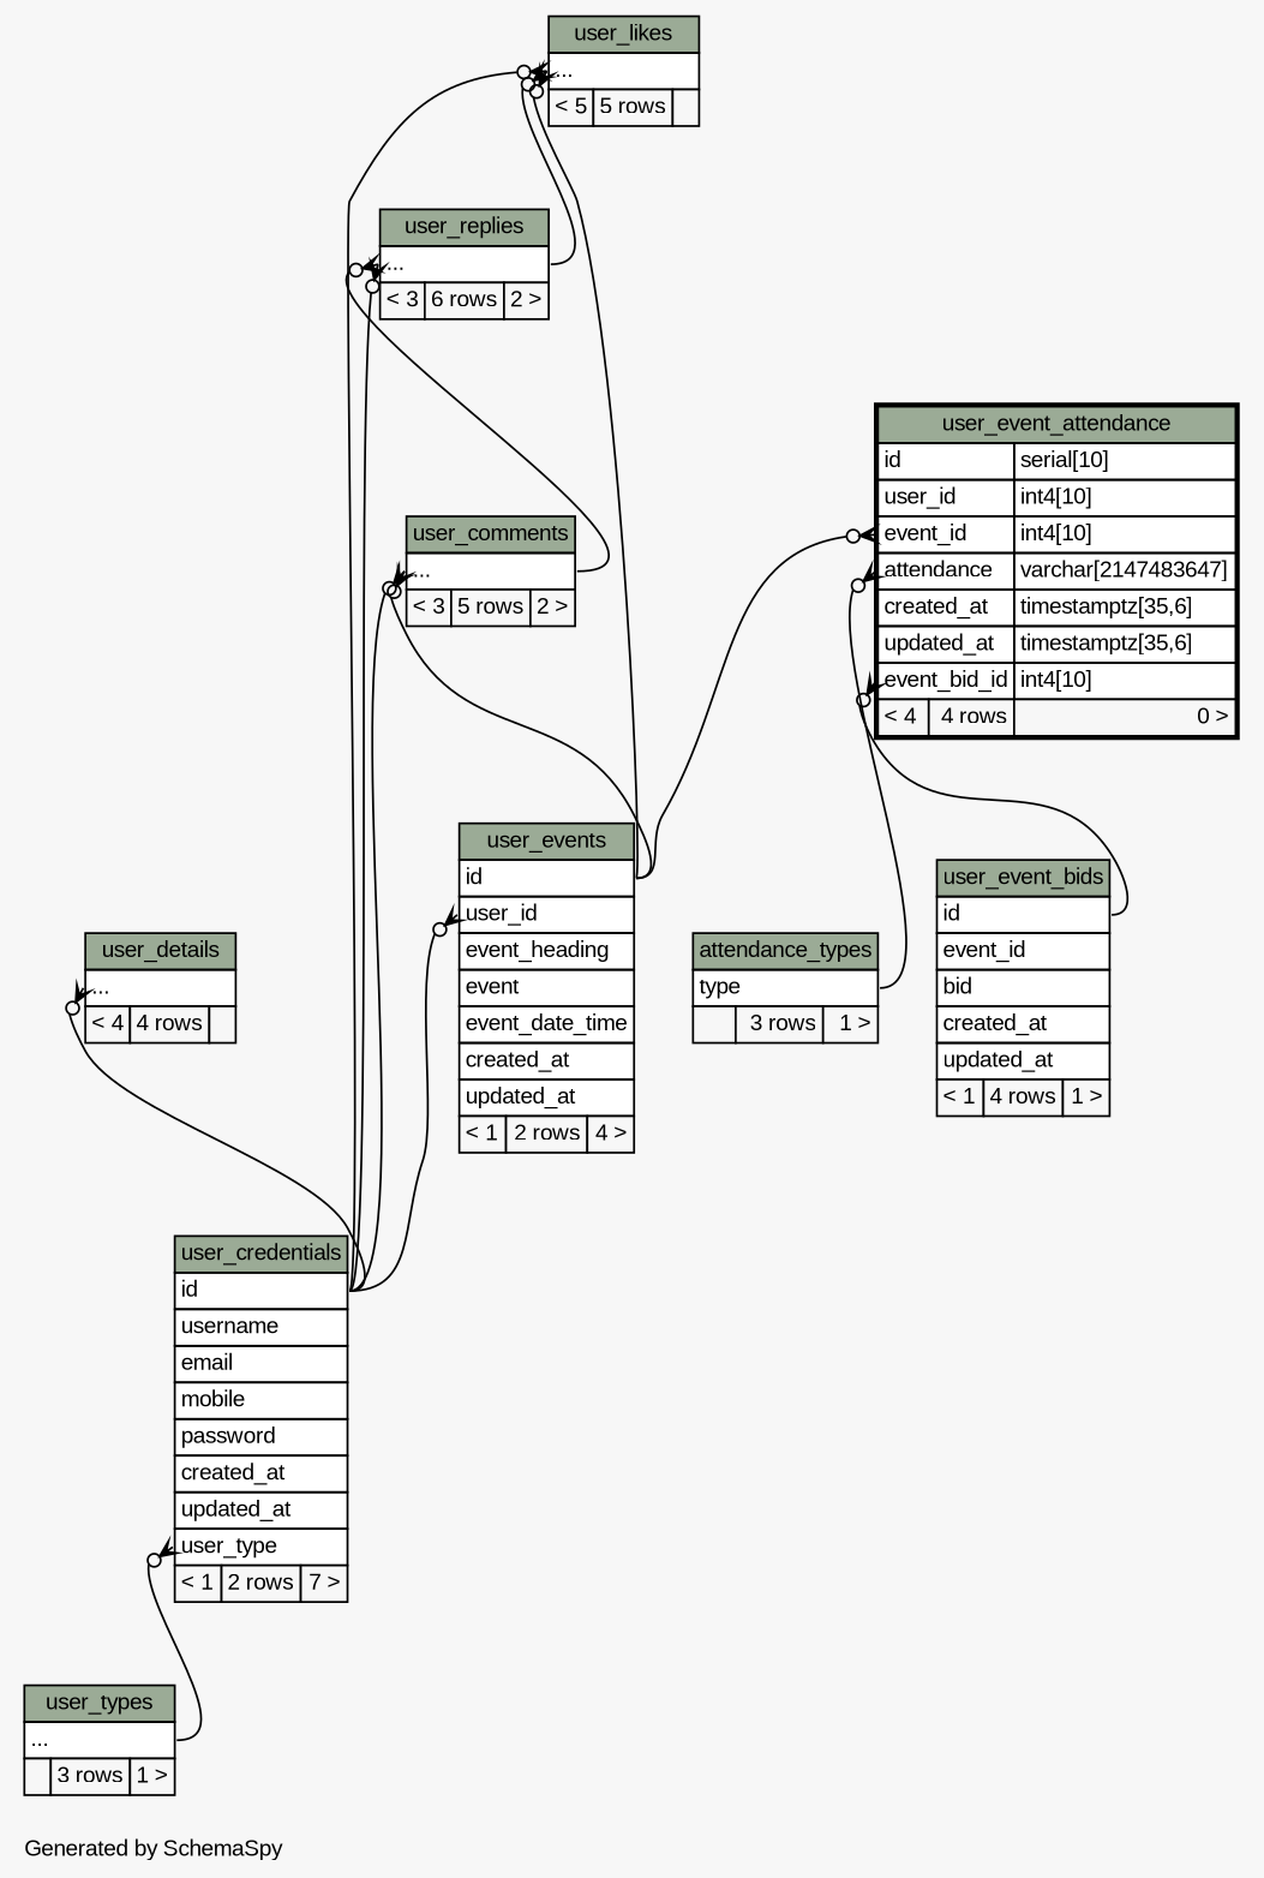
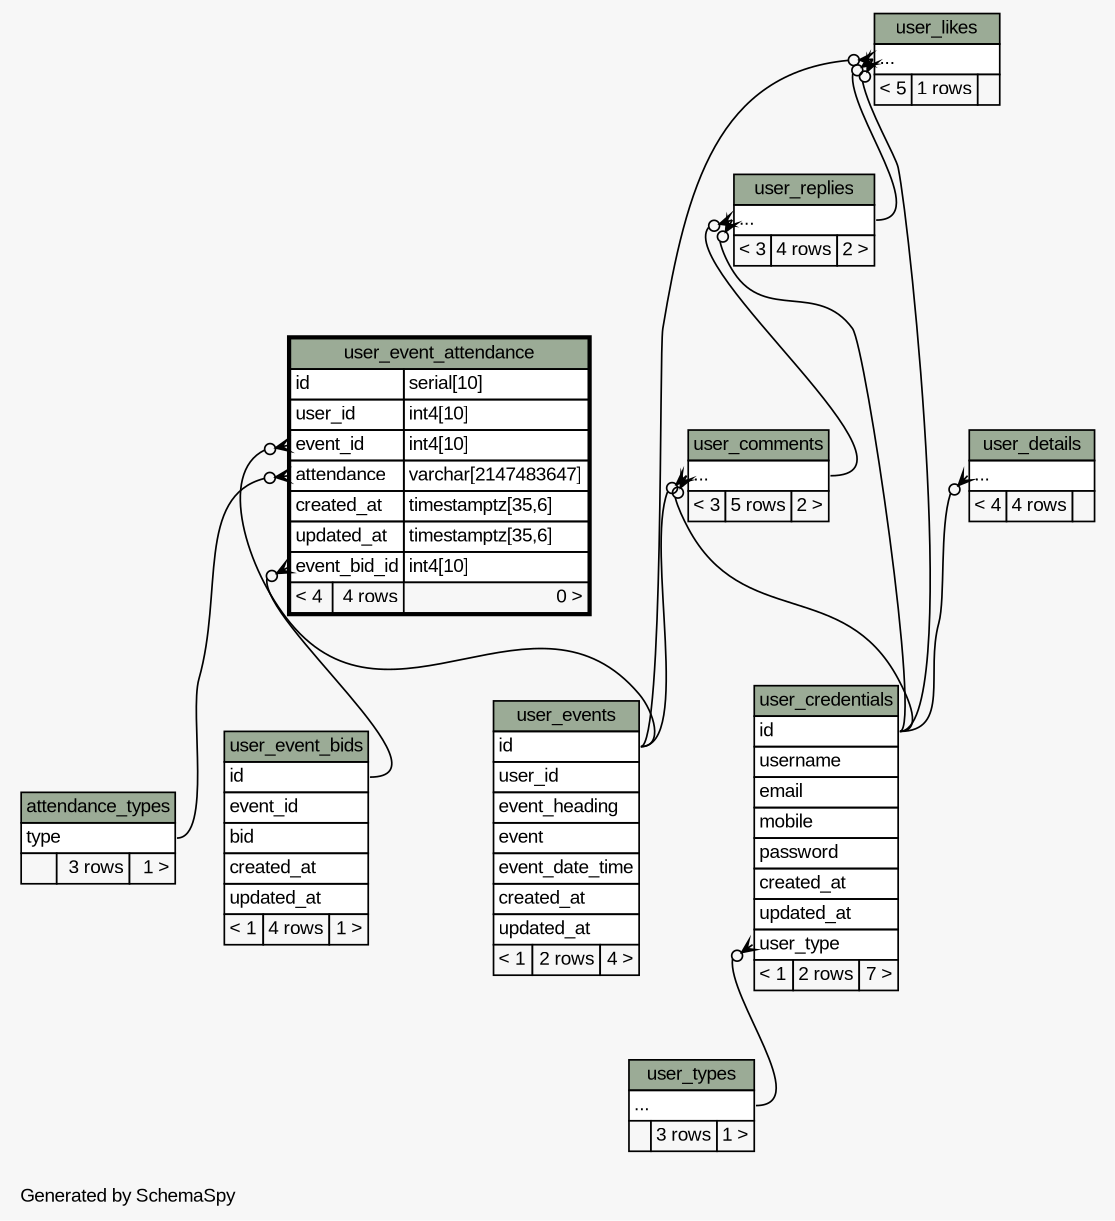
  digraph {
    bgcolor="#f7f7f7"
    fontname="Liberation Sans"
    fontsize=11
    label="\nGenerated by SchemaSpy"
    labeljust=l
    nodesep=0.18
    rankdir=TB
    ranksep=0.46
    node [fontname="Liberation Sans" fontsize=11 shape=plaintext]
    edge [arrowhead=none arrowsize=0.8 arrowtail=crowodot dir=back fontname="Liberation Sans" headport="id:e" tailport="elipses:w"]
    n1 [label=<     <TABLE BORDER="0" CELLBORDER="1" CELLSPACING="0" BGCOLOR="#ffffff">       <TR><TD COLSPAN="3" BGCOLOR="#9bab96" ALIGN="CENTER">user_comments</TD></TR>       <TR><TD PORT="elipses" COLSPAN="3" ALIGN="LEFT">...</TD></TR>       <TR><TD ALIGN="LEFT" BGCOLOR="#f7f7f7">&lt; 3</TD><TD ALIGN="RIGHT" BGCOLOR="#f7f7f7">5 rows</TD><TD ALIGN="RIGHT" BGCOLOR="#f7f7f7">2 &gt;</TD></TR>     </TABLE>>]
    n2 [label=<     <TABLE BORDER="0" CELLBORDER="1" CELLSPACING="0" BGCOLOR="#ffffff">       <TR><TD COLSPAN="3" BGCOLOR="#9bab96" ALIGN="CENTER">user_events</TD></TR>       <TR><TD PORT="id" COLSPAN="3" ALIGN="LEFT">id</TD></TR>       <TR><TD PORT="user_id" COLSPAN="3" ALIGN="LEFT">user_id</TD></TR>       <TR><TD PORT="event_heading" COLSPAN="3" ALIGN="LEFT">event_heading</TD></TR>       <TR><TD PORT="event" COLSPAN="3" ALIGN="LEFT">event</TD></TR>       <TR><TD PORT="event_date_time" COLSPAN="3" ALIGN="LEFT">event_date_time</TD></TR>       <TR><TD PORT="created_at" COLSPAN="3" ALIGN="LEFT">created_at</TD></TR>       <TR><TD PORT="updated_at" COLSPAN="3" ALIGN="LEFT">updated_at</TD></TR>       <TR><TD ALIGN="LEFT" BGCOLOR="#f7f7f7">&lt; 1</TD><TD ALIGN="RIGHT" BGCOLOR="#f7f7f7">2 rows</TD><TD ALIGN="RIGHT" BGCOLOR="#f7f7f7">4 &gt;</TD></TR>     </TABLE>>]
    n3 [label=<     <TABLE BORDER="0" CELLBORDER="1" CELLSPACING="0" BGCOLOR="#ffffff">       <TR><TD COLSPAN="3" BGCOLOR="#9bab96" ALIGN="CENTER">user_credentials</TD></TR>       <TR><TD PORT="id" COLSPAN="3" ALIGN="LEFT">id</TD></TR>       <TR><TD PORT="username" COLSPAN="3" ALIGN="LEFT">username</TD></TR>       <TR><TD PORT="email" COLSPAN="3" ALIGN="LEFT">email</TD></TR>       <TR><TD PORT="mobile" COLSPAN="3" ALIGN="LEFT">mobile</TD></TR>       <TR><TD PORT="password" COLSPAN="3" ALIGN="LEFT">password</TD></TR>       <TR><TD PORT="created_at" COLSPAN="3" ALIGN="LEFT">created_at</TD></TR>       <TR><TD PORT="updated_at" COLSPAN="3" ALIGN="LEFT">updated_at</TD></TR>       <TR><TD PORT="user_type" COLSPAN="3" ALIGN="LEFT">user_type</TD></TR>       <TR><TD ALIGN="LEFT" BGCOLOR="#f7f7f7">&lt; 1</TD><TD ALIGN="RIGHT" BGCOLOR="#f7f7f7">2 rows</TD><TD ALIGN="RIGHT" BGCOLOR="#f7f7f7">7 &gt;</TD></TR>     </TABLE>>]
    n4 [label=<     <TABLE BORDER="0" CELLBORDER="1" CELLSPACING="0" BGCOLOR="#ffffff">       <TR><TD COLSPAN="3" BGCOLOR="#9bab96" ALIGN="CENTER">user_types</TD></TR>       <TR><TD PORT="elipses" COLSPAN="3" ALIGN="LEFT">...</TD></TR>       <TR><TD ALIGN="LEFT" BGCOLOR="#f7f7f7">  </TD><TD ALIGN="RIGHT" BGCOLOR="#f7f7f7">3 rows</TD><TD ALIGN="RIGHT" BGCOLOR="#f7f7f7">1 &gt;</TD></TR>     </TABLE>>]
    n5 [label=<     <TABLE BORDER="0" CELLBORDER="1" CELLSPACING="0" BGCOLOR="#ffffff">       <TR><TD COLSPAN="3" BGCOLOR="#9bab96" ALIGN="CENTER">user_details</TD></TR>       <TR><TD PORT="elipses" COLSPAN="3" ALIGN="LEFT">...</TD></TR>       <TR><TD ALIGN="LEFT" BGCOLOR="#f7f7f7">&lt; 4</TD><TD ALIGN="RIGHT" BGCOLOR="#f7f7f7">4 rows</TD><TD ALIGN="RIGHT" BGCOLOR="#f7f7f7">  </TD></TR>     </TABLE>>]
    n6 [label=<     <TABLE BORDER="2" CELLBORDER="1" CELLSPACING="0" BGCOLOR="#ffffff">       <TR><TD COLSPAN="3" BGCOLOR="#9bab96" ALIGN="CENTER">user_event_attendance</TD></TR>       <TR><TD PORT="id" COLSPAN="2" ALIGN="LEFT">id</TD><TD PORT="id.type" ALIGN="LEFT">serial[10]</TD></TR>       <TR><TD PORT="user_id" COLSPAN="2" ALIGN="LEFT">user_id</TD><TD PORT="user_id.type" ALIGN="LEFT">int4[10]</TD></TR>       <TR><TD PORT="event_id" COLSPAN="2" ALIGN="LEFT">event_id</TD><TD PORT="event_id.type" ALIGN="LEFT">int4[10]</TD></TR>       <TR><TD PORT="attendance" COLSPAN="2" ALIGN="LEFT">attendance</TD><TD PORT="attendance.type" ALIGN="LEFT">varchar[2147483647]</TD></TR>       <TR><TD PORT="created_at" COLSPAN="2" ALIGN="LEFT">created_at</TD><TD PORT="created_at.type" ALIGN="LEFT">timestamptz[35,6]</TD></TR>       <TR><TD PORT="updated_at" COLSPAN="2" ALIGN="LEFT">updated_at</TD><TD PORT="updated_at.type" ALIGN="LEFT">timestamptz[35,6]</TD></TR>       <TR><TD PORT="event_bid_id" COLSPAN="2" ALIGN="LEFT">event_bid_id</TD><TD PORT="event_bid_id.type" ALIGN="LEFT">int4[10]</TD></TR>       <TR><TD ALIGN="LEFT" BGCOLOR="#f7f7f7">&lt; 4</TD><TD ALIGN="RIGHT" BGCOLOR="#f7f7f7">4 rows</TD><TD ALIGN="RIGHT" BGCOLOR="#f7f7f7">0 &gt;</TD></TR>     </TABLE>>]
    n7 [label=<     <TABLE BORDER="0" CELLBORDER="1" CELLSPACING="0" BGCOLOR="#ffffff">       <TR><TD COLSPAN="3" BGCOLOR="#9bab96" ALIGN="CENTER">attendance_types</TD></TR>       <TR><TD PORT="type" COLSPAN="3" ALIGN="LEFT">type</TD></TR>       <TR><TD ALIGN="LEFT" BGCOLOR="#f7f7f7">  </TD><TD ALIGN="RIGHT" BGCOLOR="#f7f7f7">3 rows</TD><TD ALIGN="RIGHT" BGCOLOR="#f7f7f7">1 &gt;</TD></TR>     </TABLE>>]
    n8 [label=<     <TABLE BORDER="0" CELLBORDER="1" CELLSPACING="0" BGCOLOR="#ffffff">       <TR><TD COLSPAN="3" BGCOLOR="#9bab96" ALIGN="CENTER">user_event_bids</TD></TR>       <TR><TD PORT="id" COLSPAN="3" ALIGN="LEFT">id</TD></TR>       <TR><TD PORT="event_id" COLSPAN="3" ALIGN="LEFT">event_id</TD></TR>       <TR><TD PORT="bid" COLSPAN="3" ALIGN="LEFT">bid</TD></TR>       <TR><TD PORT="created_at" COLSPAN="3" ALIGN="LEFT">created_at</TD></TR>       <TR><TD PORT="updated_at" COLSPAN="3" ALIGN="LEFT">updated_at</TD></TR>       <TR><TD ALIGN="LEFT" BGCOLOR="#f7f7f7">&lt; 1</TD><TD ALIGN="RIGHT" BGCOLOR="#f7f7f7">4 rows</TD><TD ALIGN="RIGHT" BGCOLOR="#f7f7f7">1 &gt;</TD></TR>     </TABLE>>]
-   n9 [label=<     <TABLE BORDER="0" CELLBORDER="1" CELLSPACING="0" BGCOLOR="#ffffff">       <TR><TD COLSPAN="3" BGCOLOR="#9bab96" ALIGN="CENTER">user_likes</TD></TR>       <TR><TD PORT="elipses" COLSPAN="3" ALIGN="LEFT">...</TD></TR>       <TR><TD ALIGN="LEFT" BGCOLOR="#f7f7f7">&lt; 5</TD><TD ALIGN="RIGHT" BGCOLOR="#f7f7f7">5 rows</TD><TD ALIGN="RIGHT" BGCOLOR="#f7f7f7">  </TD></TR>     </TABLE>>]
-   n10 [label=<     <TABLE BORDER="0" CELLBORDER="1" CELLSPACING="0" BGCOLOR="#ffffff">       <TR><TD COLSPAN="3" BGCOLOR="#9bab96" ALIGN="CENTER">user_replies</TD></TR>       <TR><TD PORT="elipses" COLSPAN="3" ALIGN="LEFT">...</TD></TR>       <TR><TD ALIGN="LEFT" BGCOLOR="#f7f7f7">&lt; 3</TD><TD ALIGN="RIGHT" BGCOLOR="#f7f7f7">6 rows</TD><TD ALIGN="RIGHT" BGCOLOR="#f7f7f7">2 &gt;</TD></TR>     </TABLE>>]
+   n9 [label=<     <TABLE BORDER="0" CELLBORDER="1" CELLSPACING="0" BGCOLOR="#ffffff">       <TR><TD COLSPAN="3" BGCOLOR="#9bab96" ALIGN="CENTER">user_likes</TD></TR>       <TR><TD PORT="elipses" COLSPAN="3" ALIGN="LEFT">...</TD></TR>       <TR><TD ALIGN="LEFT" BGCOLOR="#f7f7f7">&lt; 5</TD><TD ALIGN="RIGHT" BGCOLOR="#f7f7f7">1 rows</TD><TD ALIGN="RIGHT" BGCOLOR="#f7f7f7">  </TD></TR>     </TABLE>>]
+   n10 [label=<     <TABLE BORDER="0" CELLBORDER="1" CELLSPACING="0" BGCOLOR="#ffffff">       <TR><TD COLSPAN="3" BGCOLOR="#9bab96" ALIGN="CENTER">user_replies</TD></TR>       <TR><TD PORT="elipses" COLSPAN="3" ALIGN="LEFT">...</TD></TR>       <TR><TD ALIGN="LEFT" BGCOLOR="#f7f7f7">&lt; 3</TD><TD ALIGN="RIGHT" BGCOLOR="#f7f7f7">4 rows</TD><TD ALIGN="RIGHT" BGCOLOR="#f7f7f7">2 &gt;</TD></TR>     </TABLE>>]
    n1 -> n2
    n1 -> n3
-   n2 -> n3 [tailport="user_id:w"]
    n3 -> n4 [headport="elipses:e" tailport="user_type:w"]
    n5 -> n3
    n6 -> n2 [tailport="event_id:w"]
    n6 -> n7 [headport="type:e" tailport="attendance:w"]
    n6 -> n8 [tailport="event_bid_id:w"]
    n9 -> n2
    n9 -> n3
    n9 -> n10 [headport="elipses:e"]
    n10 -> n1 [headport="elipses:e"]
    n10 -> n3
  }
